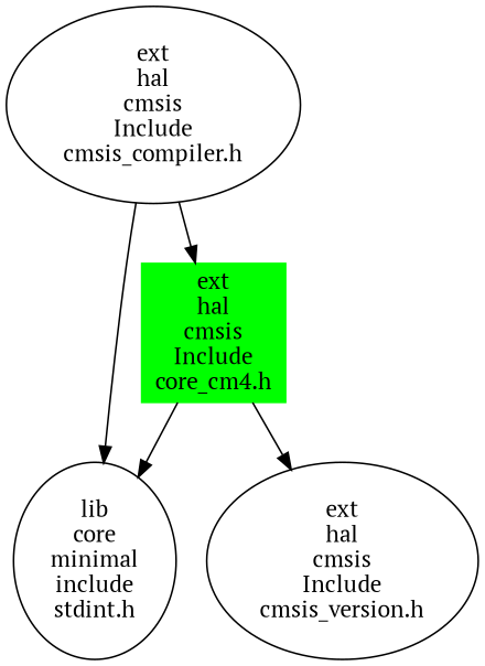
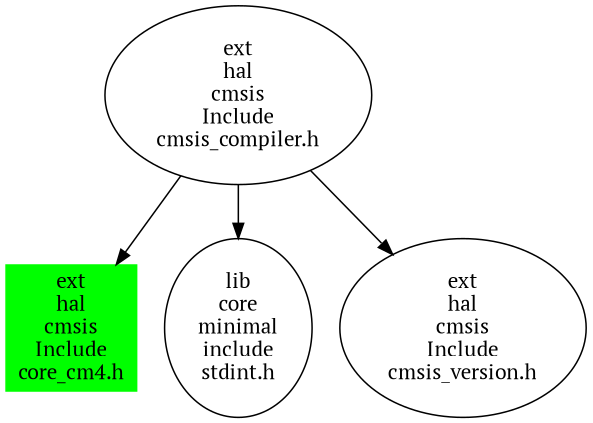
  digraph {
    fontname="PT Serif"
    node [color=black fontname="PT Serif" shape=oval]
    edge [fontname="PT Serif"]
    n1 [color=green label="ext\nhal\ncmsis\nInclude\ncore_cm4.h" shape=box style=filled]
    n2 [label="lib\ncore\nminimal\ninclude\nstdint.h"]
    n3 [label="ext\nhal\ncmsis\nInclude\ncmsis_version.h"]
    n4 [label="ext\nhal\ncmsis\nInclude\ncmsis_compiler.h"]
-   n1 -> n2
-   n1 -> n3
+   n4 -> n3
    n4 -> n1
    n4 -> n2
  }
